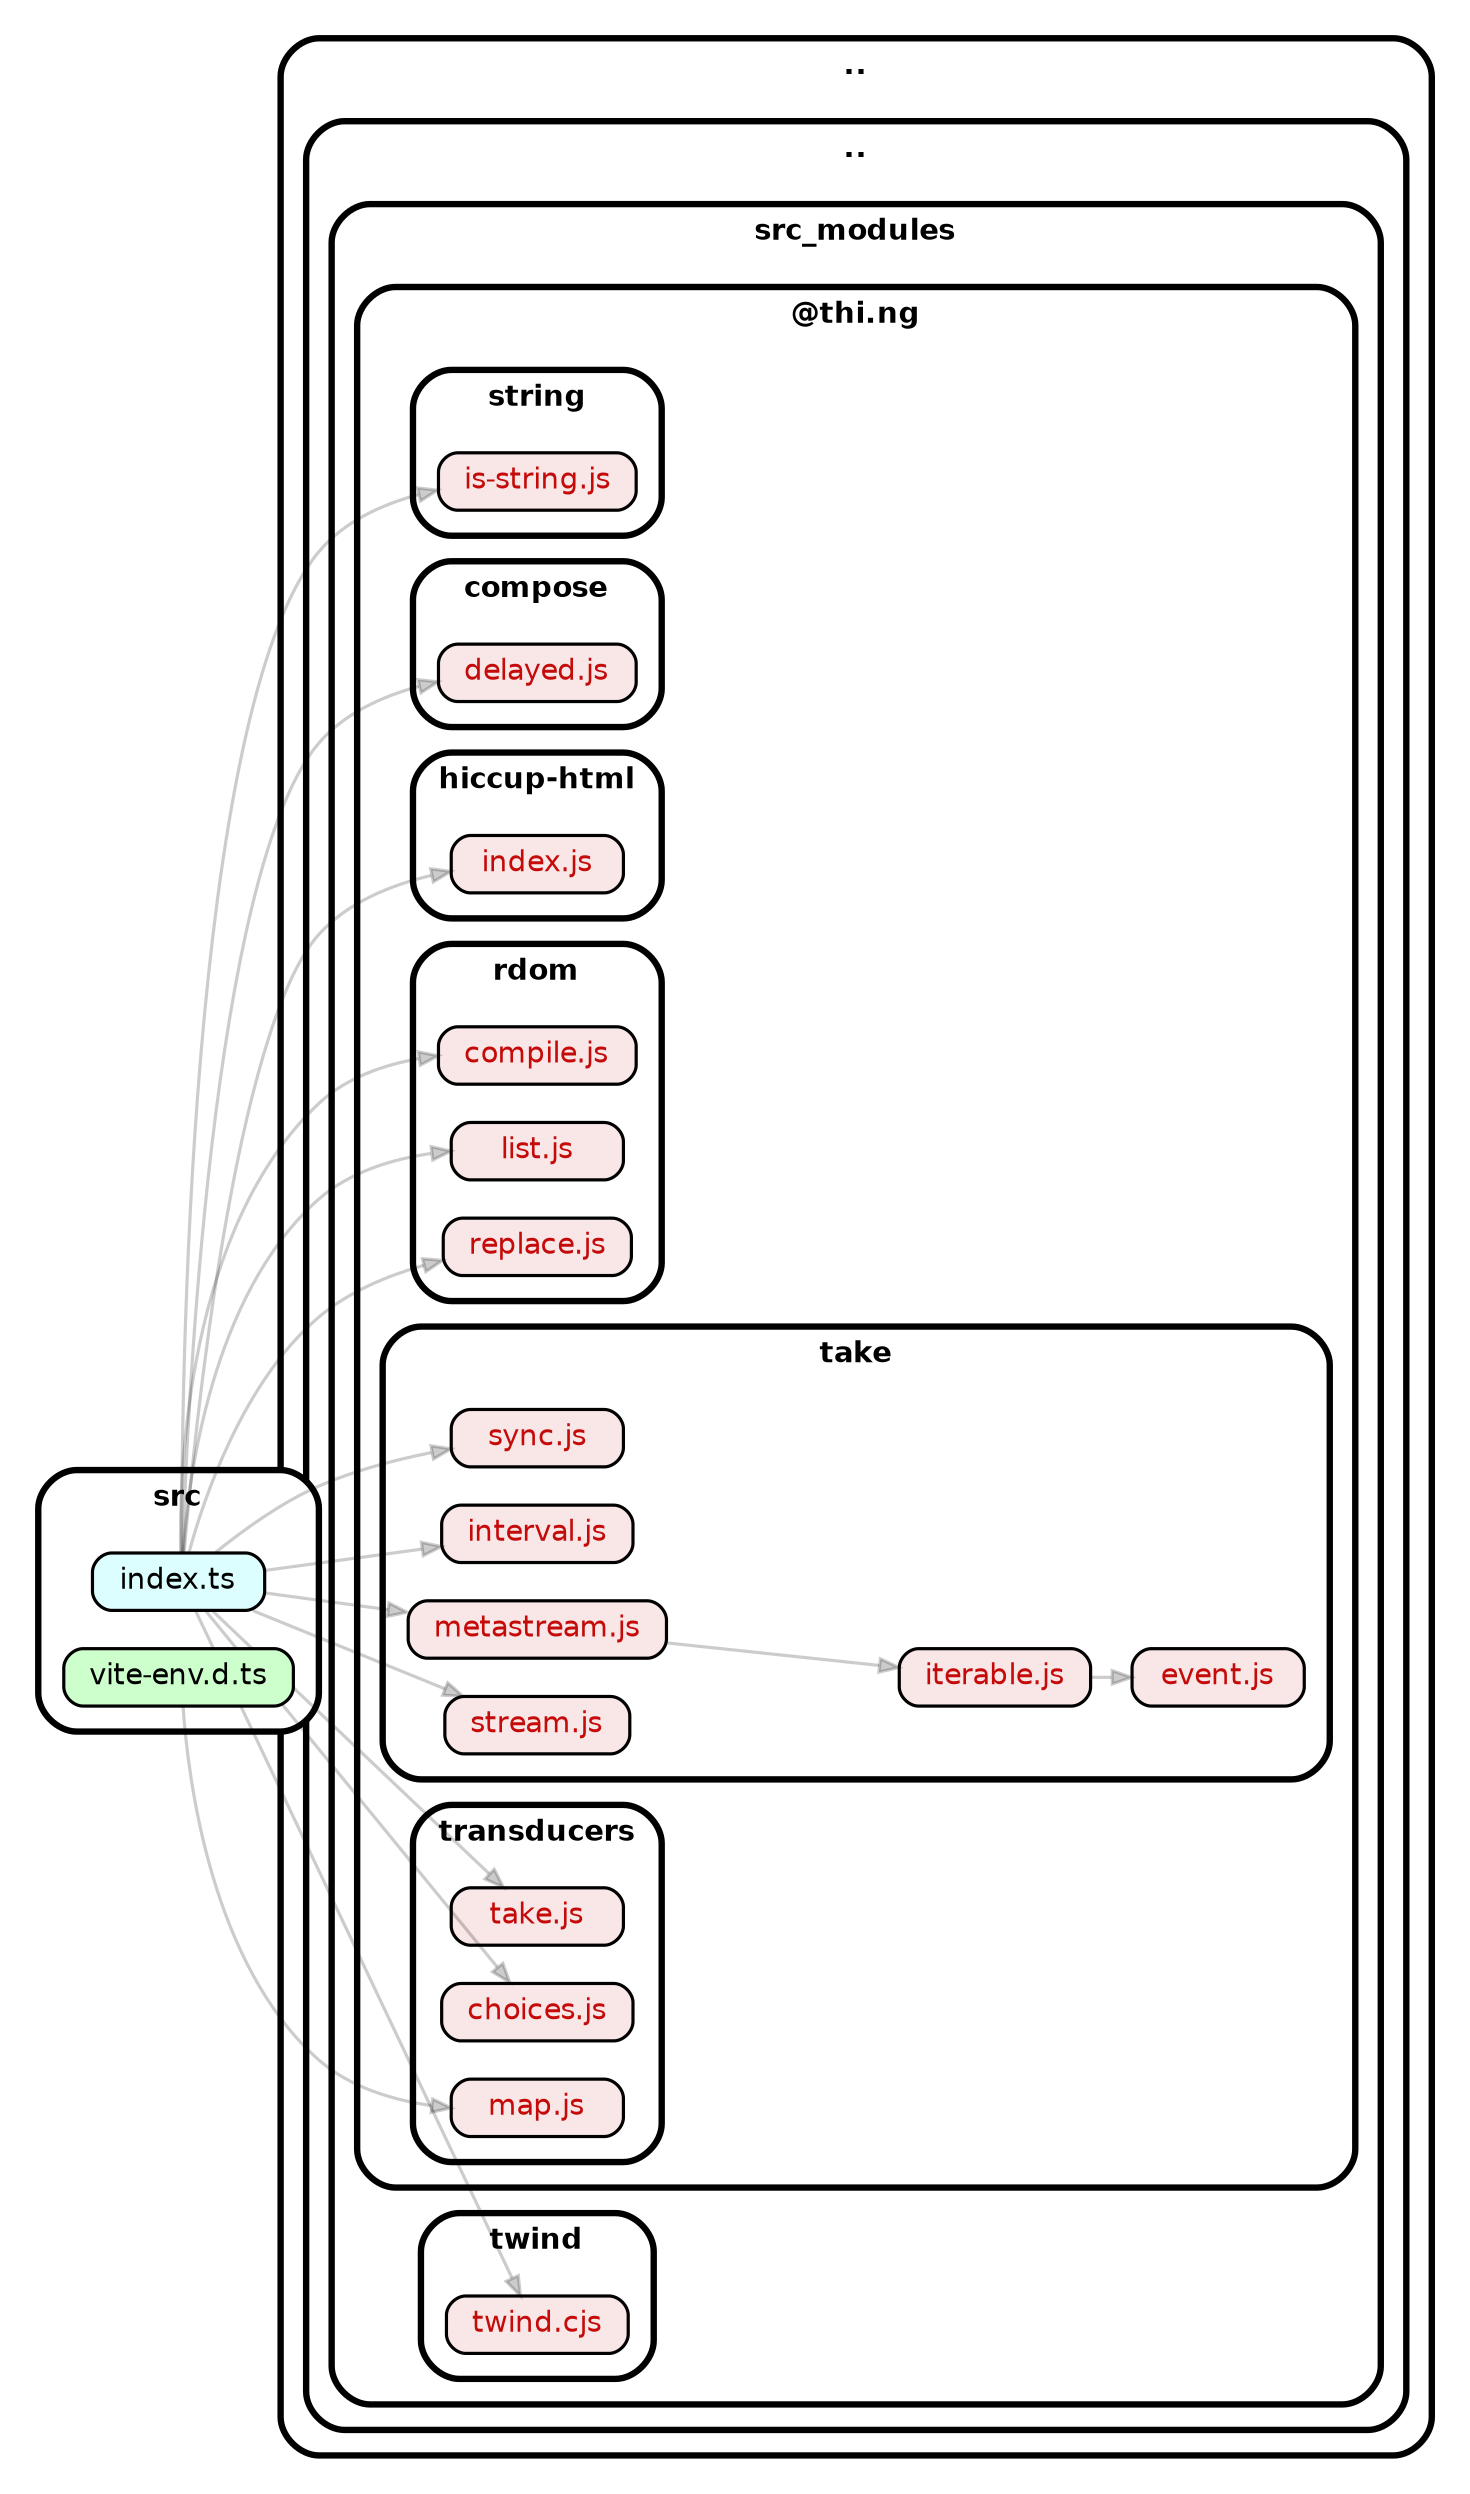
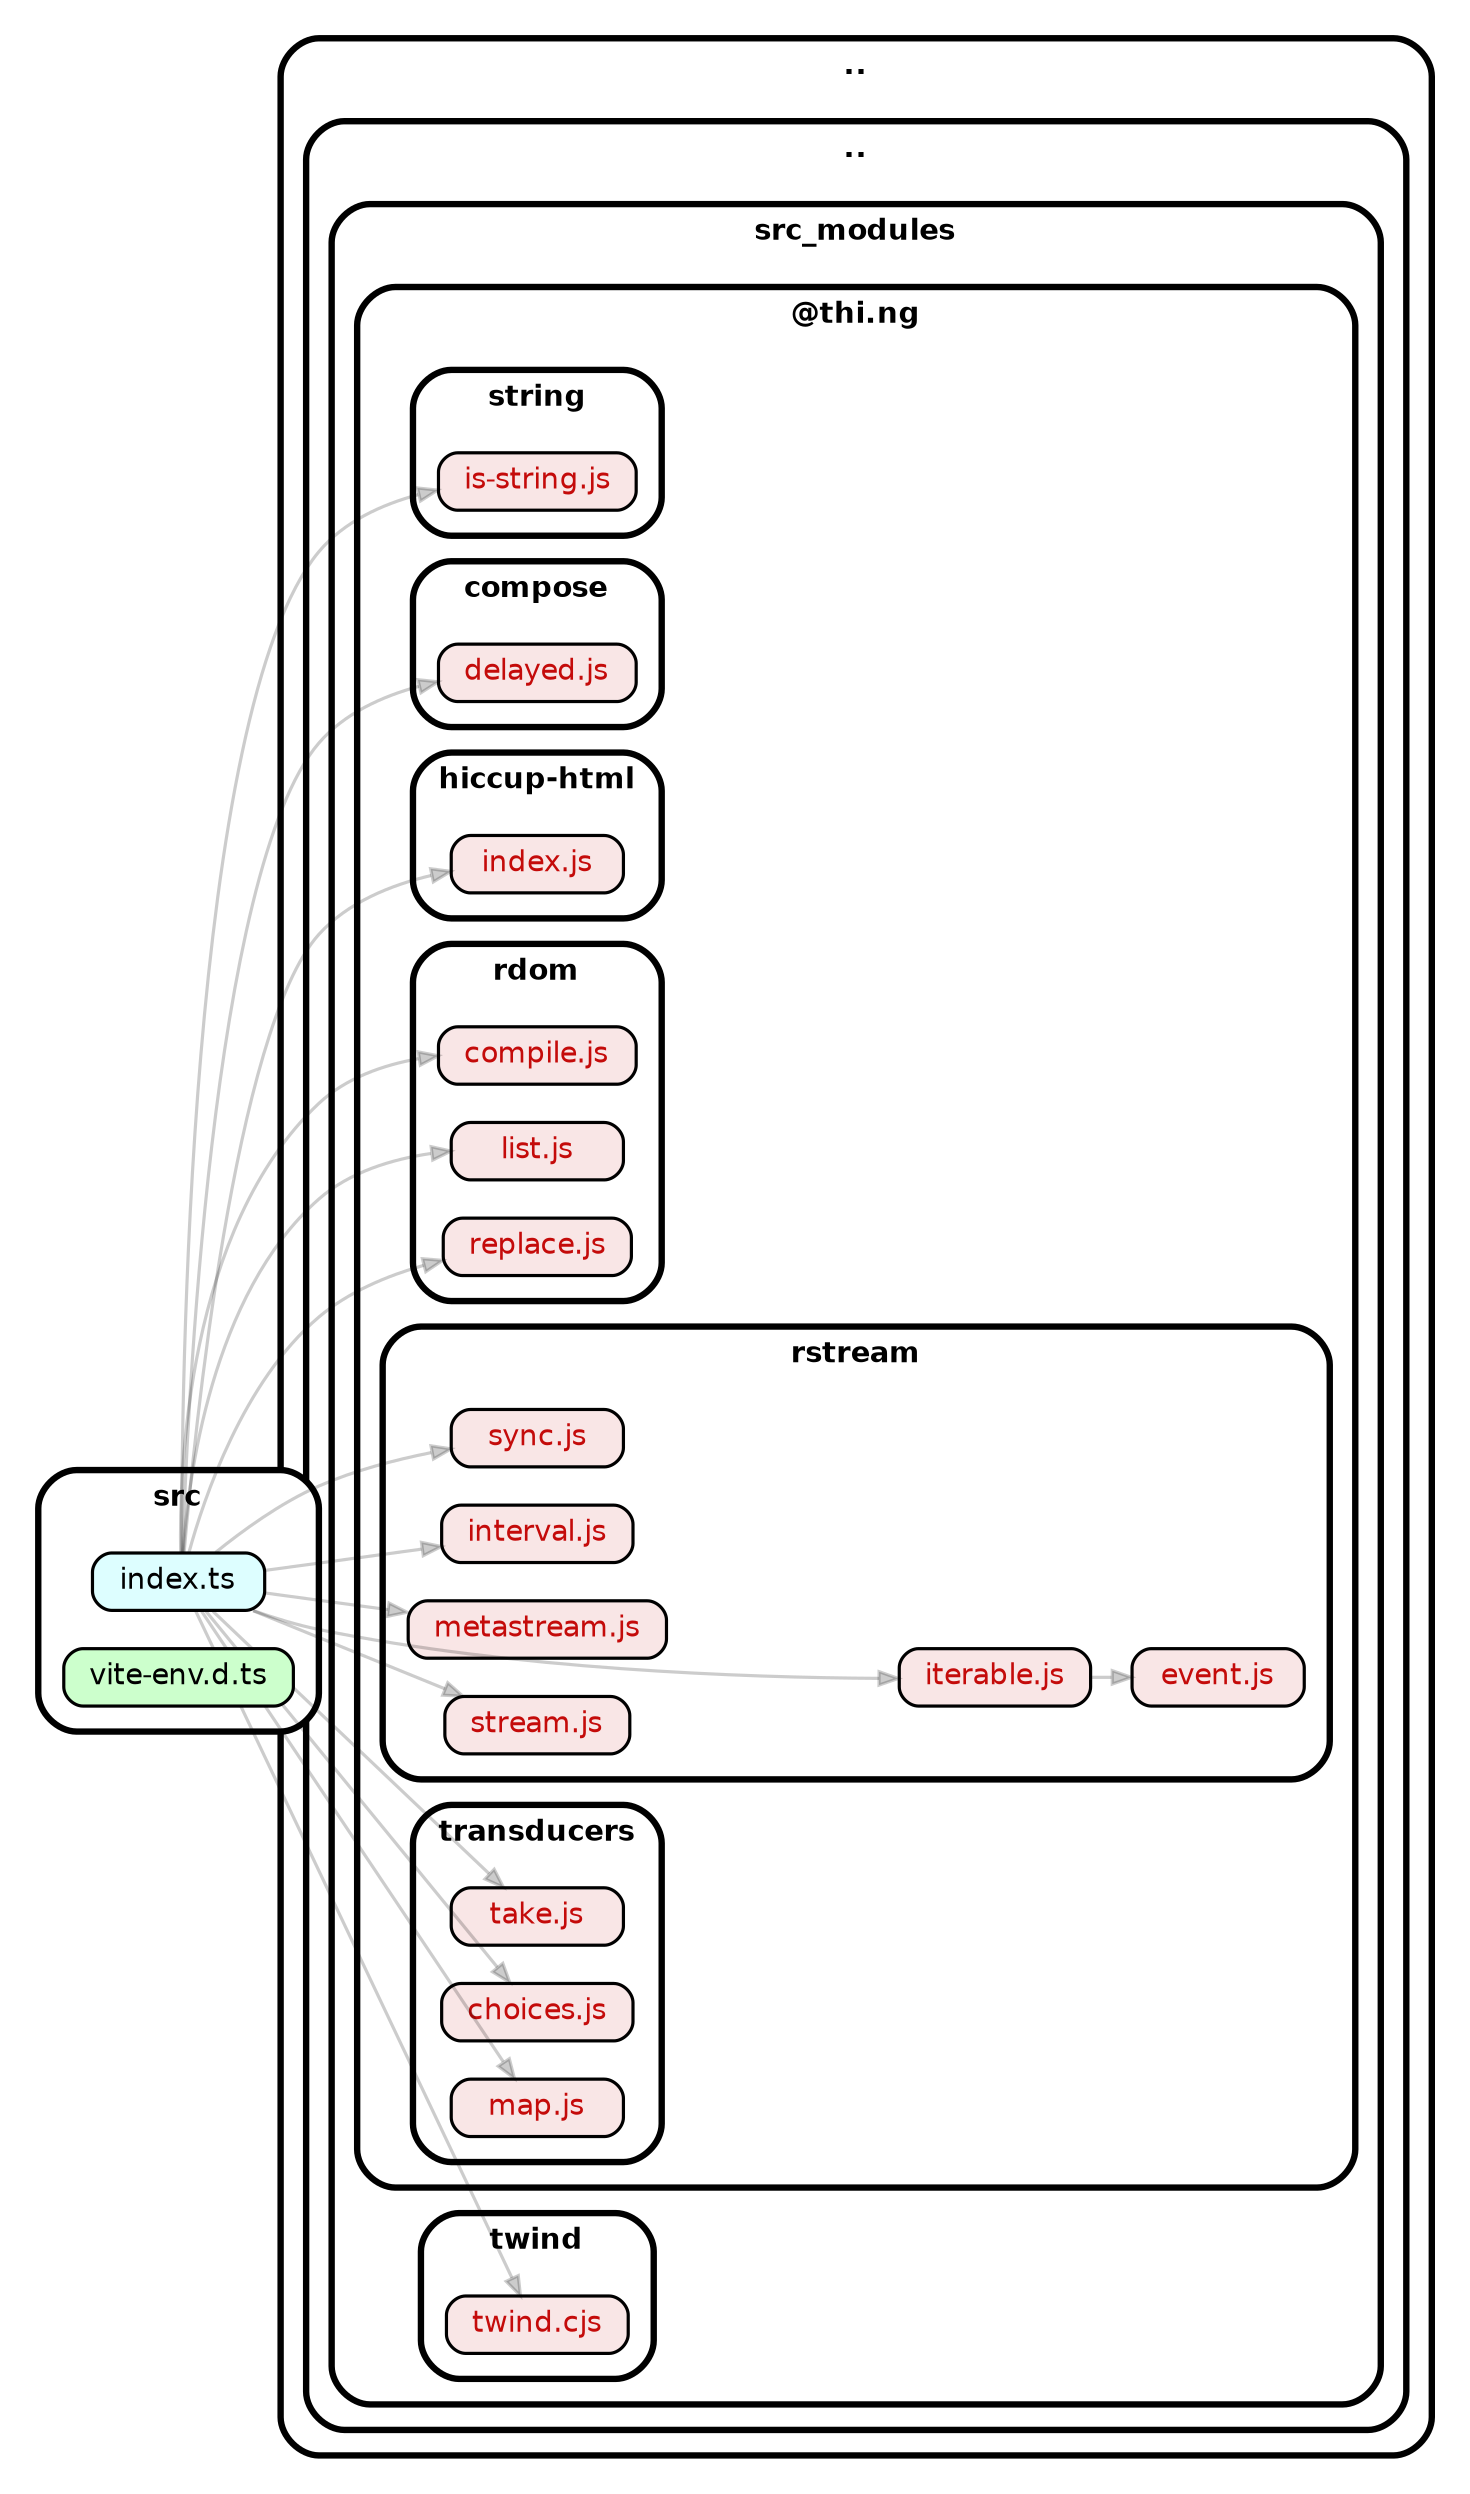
  strict digraph {
    compound=true
    fillcolor="#ffffff"
    fontname="Helvetica-bold"
    fontsize=9
    nodesep=0.16
    ordering=out
    rankdir=LR
    ranksep=0.18
    splines=true
    style="rounded,bold,filled"
    node [color=black fillcolor="#c40b0a1a" fontcolor="#c40b0a" fontname=Helvetica fontsize=9 shape=box style="rounded, filled"]
    edge [arrowhead=normal arrowsize=0.6 color="#00000033" fontname=Helvetica fontsize=9 penwidth=1.0]
    n1 [height=0.2 label=<is-string.js>]
    n2 [height=0.2 label=<delayed.js>]
    n3 [height=0.2 label=<index.js>]
    n4 [height=0.2 label=<compile.js>]
    n5 [height=0.2 label=<list.js>]
    n6 [height=0.2 label=<replace.js>]
    n7 [height=0.2 label=<event.js>]
    n8 [height=0.2 label=<interval.js>]
    n9 [height=0.2 label=<iterable.js>]
    n10 [height=0.2 label=<metastream.js>]
    n11 [height=0.2 label=<stream.js>]
    n12 [height=0.2 label=<sync.js>]
    n13 [height=0.2 label=<choices.js>]
    n14 [height=0.2 label=<map.js>]
    n15 [height=0.2 label=<take.js>]
    n16 [height=0.2 label=<twind.cjs>]
    n17 [fillcolor="#ddfeff" fontcolor=black height=0.2 label=<index.ts>]
    n18 [fillcolor="#ccffcc" fontcolor=black height=0.2 label=<vite-env.d.ts>]
    subgraph cluster_1 {
      label=".."
      subgraph cluster_2 {
        label=".."
        subgraph cluster_3 {
          label=src_modules
          subgraph cluster_4 {
            label="@thi.ng"
            subgraph cluster_5 {
              label=string
              n1
            }
            subgraph cluster_6 {
              label=compose
              n2
            }
            subgraph cluster_7 {
              label="hiccup-html"
              n3
            }
            subgraph cluster_8 {
              label=rdom
              n4
              n5
              n6
            }
            subgraph cluster_9 {
-             label=take
+             label=rstream
              n7
              n8
              n9
              n10
              n11
              n12
            }
            subgraph cluster_10 {
              label=transducers
              n13
              n14
              n15
            }
          }
          subgraph cluster_11 {
            label=twind
            n16
          }
        }
      }
    }
    subgraph cluster_12 {
      label=src
      n17
      n18
    }
    n9 -> n7
    n17 -> n1
    n17 -> n2
    n17 -> n3
    n17 -> n4
    n17 -> n5
    n17 -> n6
    n17 -> n8
-   n10 -> n9
+   n17 -> n9
    n17 -> n10
    n17 -> n11
    n17 -> n12
    n17 -> n13
-   n18 -> n14
+   n17 -> n14
    n17 -> n15
    n17 -> n16
  }
